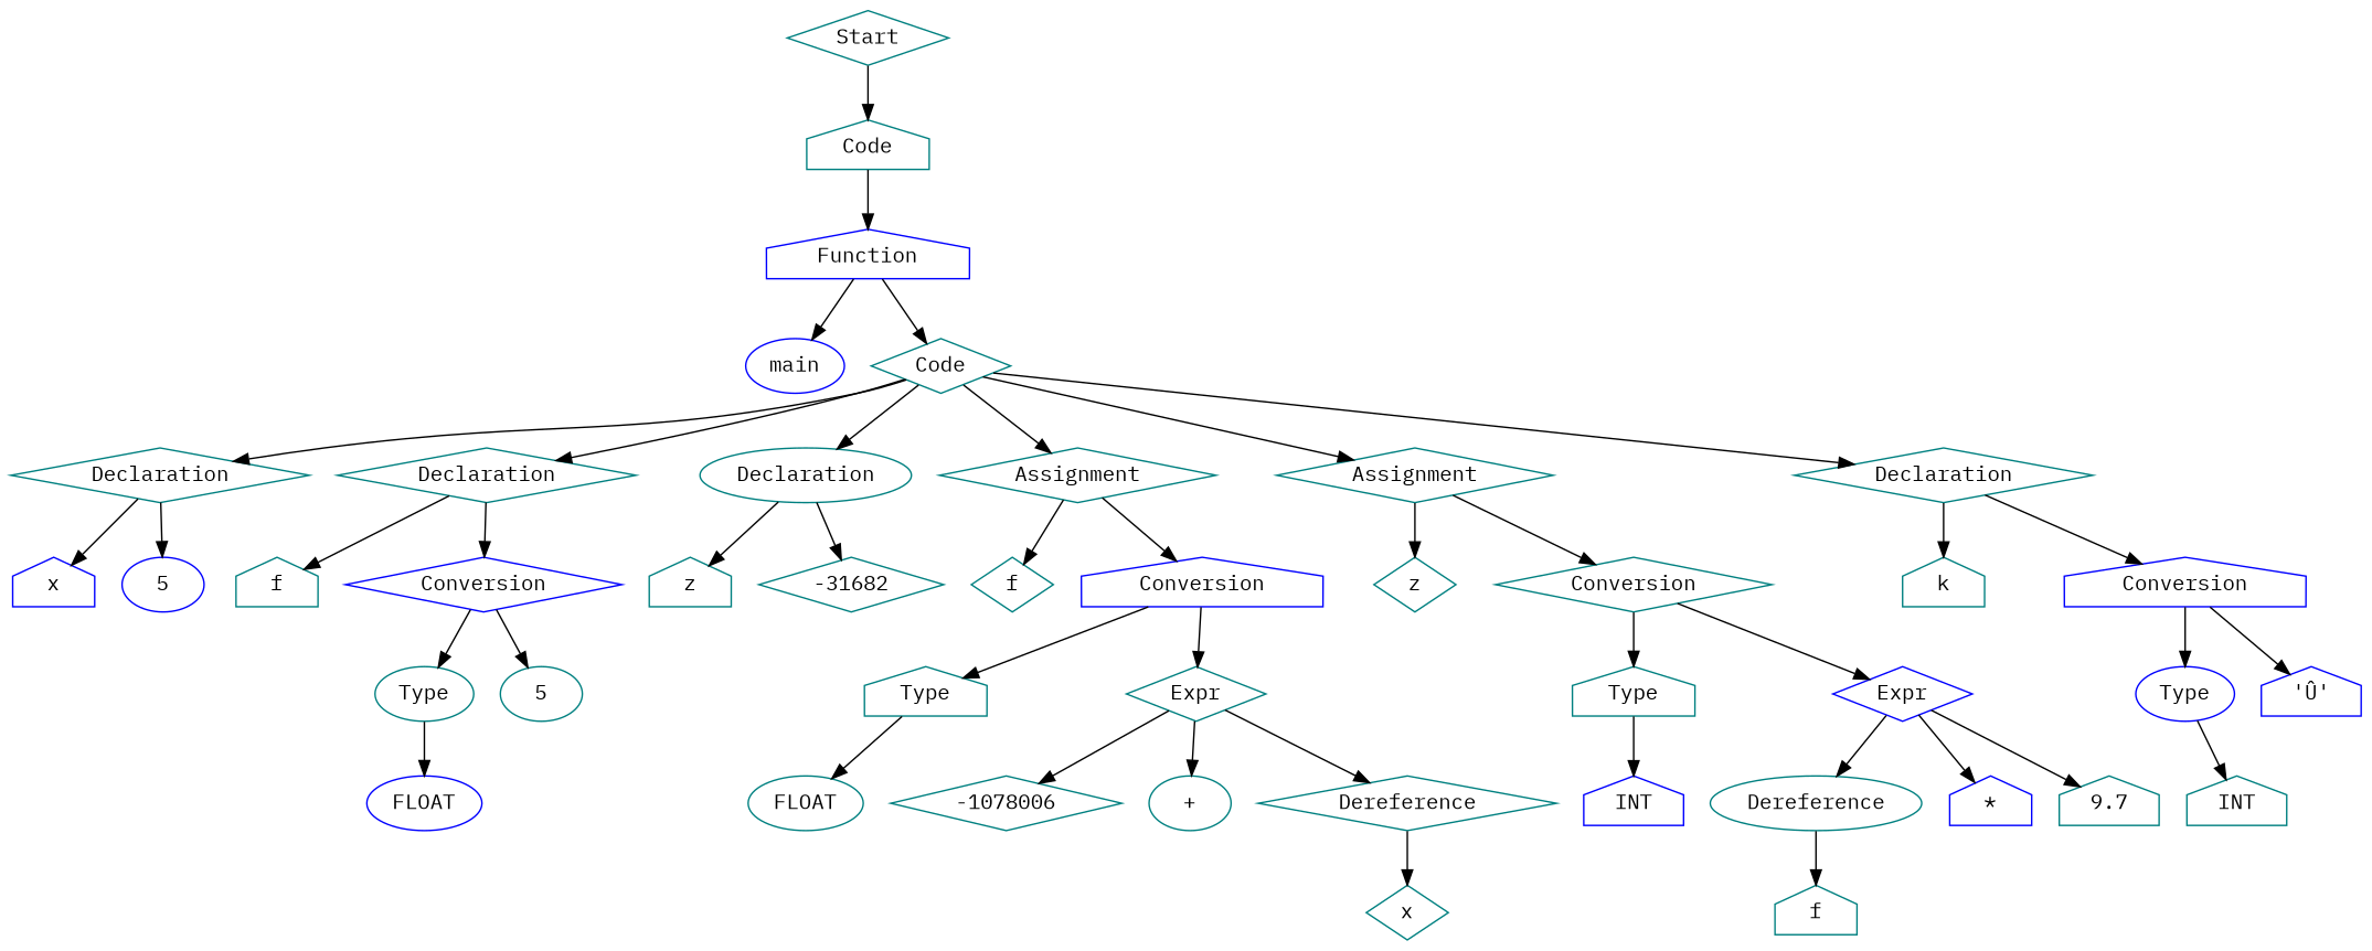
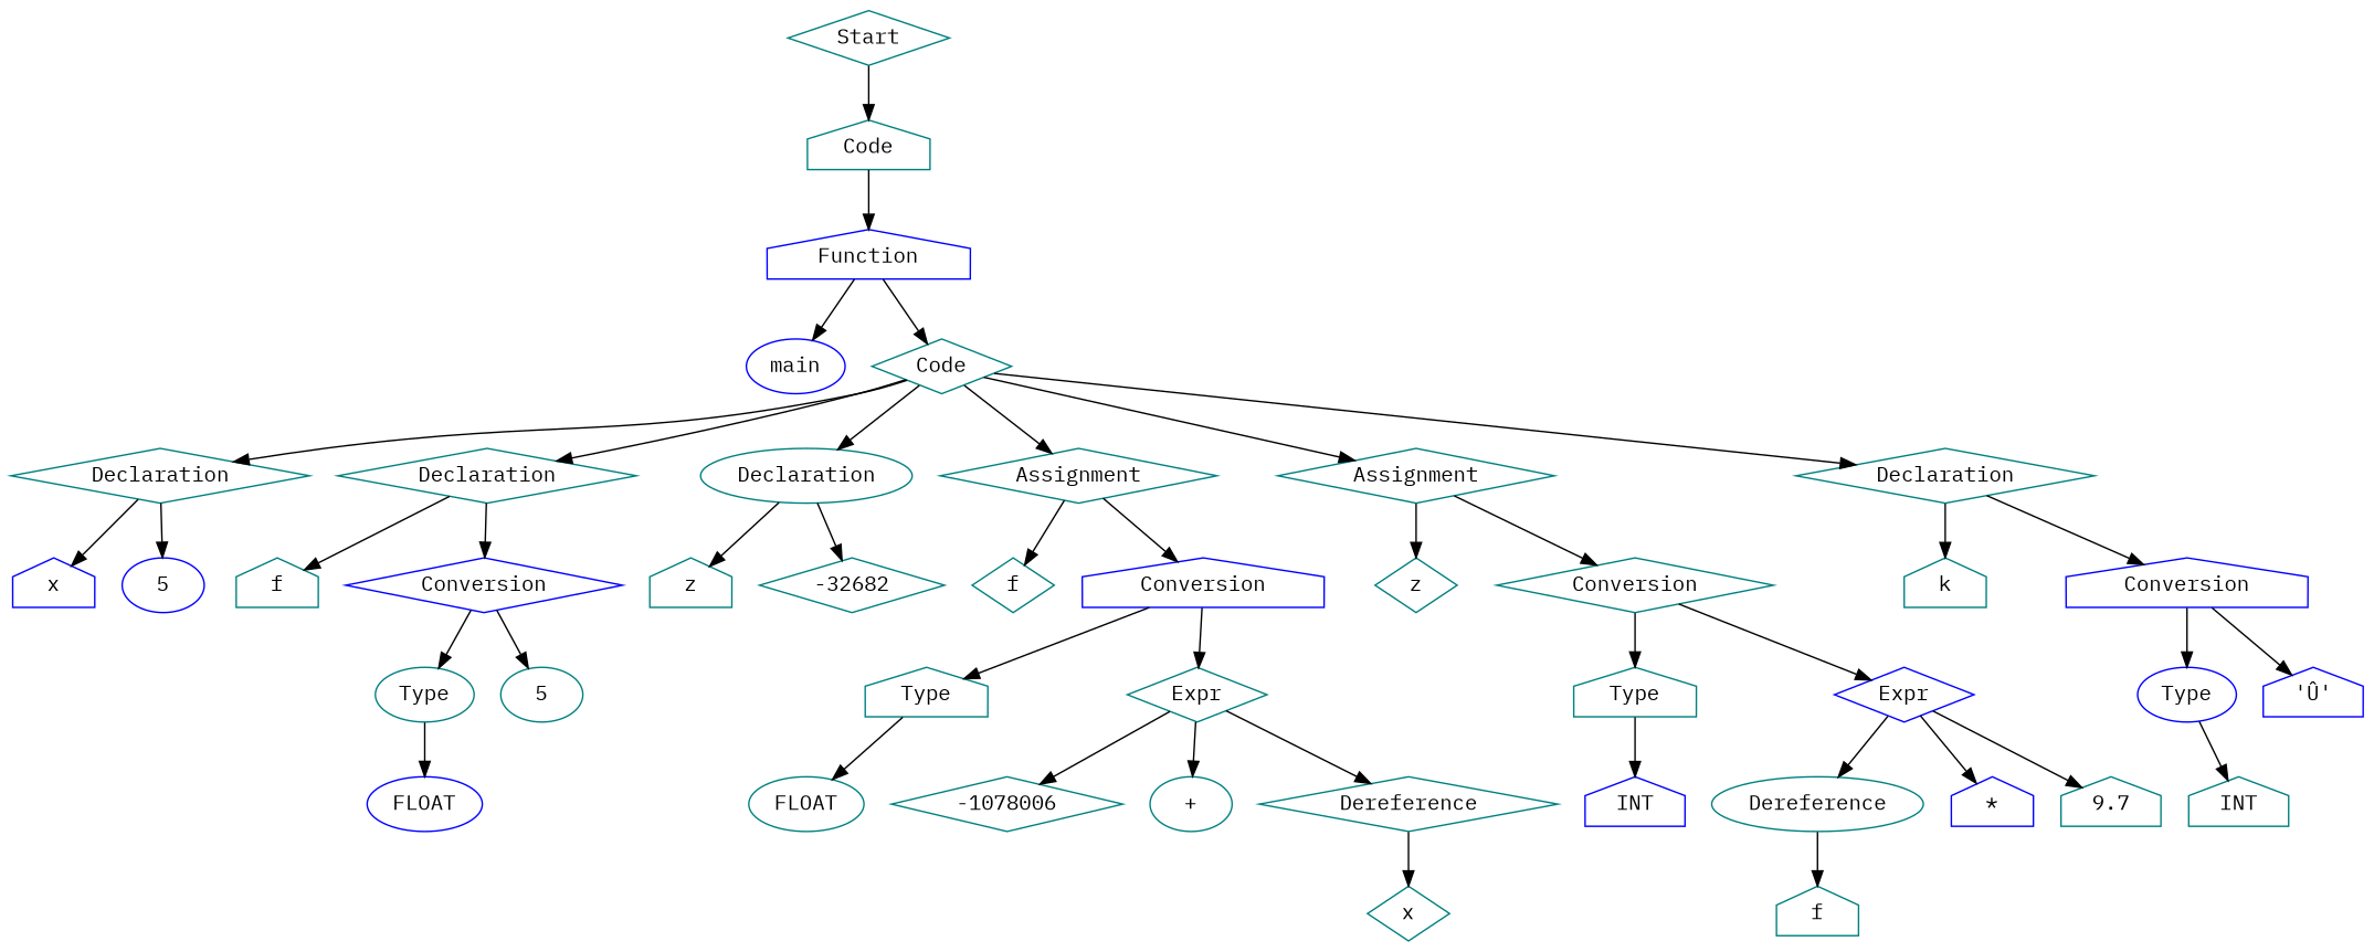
  digraph {
    fontname="IBM Plex Mono"
    node [color=teal fontname="IBM Plex Mono" shape=diamond]
    edge [fontname="IBM Plex Mono"]
    n1 [label=Start]
    n2 [label=Code shape=house]
    n3 [color=blue label=Function shape=house]
    n4 [color=blue label=main shape=ellipse]
    n5 [label=Code]
    n6 [label=Declaration]
    n7 [label=Declaration]
    n8 [label=Declaration shape=ellipse]
    n9 [label=Assignment]
    n10 [label=Assignment]
    n11 [label=Declaration]
    n12 [color=blue label=x shape=house]
    n13 [color=blue label=5 shape=ellipse]
    n14 [label=f shape=house]
    n15 [color=blue label=Conversion]
    n16 [label=z shape=house]
-   n17 [label=-31682]
+   n17 [label=-32682]
    n18 [label=f]
    n19 [color=blue label=Conversion shape=house]
    n20 [label=z]
    n21 [label=Conversion]
    n22 [label=k shape=house]
    n23 [color=blue label=Conversion shape=house]
    n24 [label=Type shape=ellipse]
    n25 [label=5 shape=ellipse]
    n26 [label=Type shape=house]
    n27 [label=Expr]
    n28 [label=Type shape=house]
    n29 [color=blue label=Expr]
    n30 [color=blue label=Type shape=ellipse]
    n31 [color=blue label="'Û'" shape=house]
    n32 [color=blue label=FLOAT shape=ellipse]
    n33 [label=FLOAT shape=ellipse]
    n34 [label=-1078006]
    n35 [label="+" shape=ellipse]
    n36 [label=Dereference]
    n37 [label=x]
    n38 [color=blue label=INT shape=house]
    n39 [label=Dereference shape=ellipse]
    n40 [color=blue label="*" shape=house]
    n41 [label=9.7 shape=house]
    n42 [label=f shape=house]
    n43 [label=INT shape=house]
    n1 -> n2
    n2 -> n3
    n3 -> n4
    n3 -> n5
    n5 -> n6
    n5 -> n7
    n5 -> n8
    n5 -> n9
    n5 -> n10
    n5 -> n11
    n6 -> n12
    n6 -> n13
    n7 -> n14
    n7 -> n15
    n8 -> n16
    n8 -> n17
    n9 -> n18
    n9 -> n19
    n10 -> n20
    n10 -> n21
    n11 -> n22
    n11 -> n23
    n15 -> n24
    n15 -> n25
    n19 -> n26
    n19 -> n27
    n21 -> n28
    n21 -> n29
    n23 -> n30
    n23 -> n31
    n24 -> n32
    n26 -> n33
    n27 -> n34
    n27 -> n35
    n27 -> n36
    n28 -> n38
    n29 -> n39
    n29 -> n40
    n29 -> n41
    n30 -> n43
    n36 -> n37
    n39 -> n42
  }
